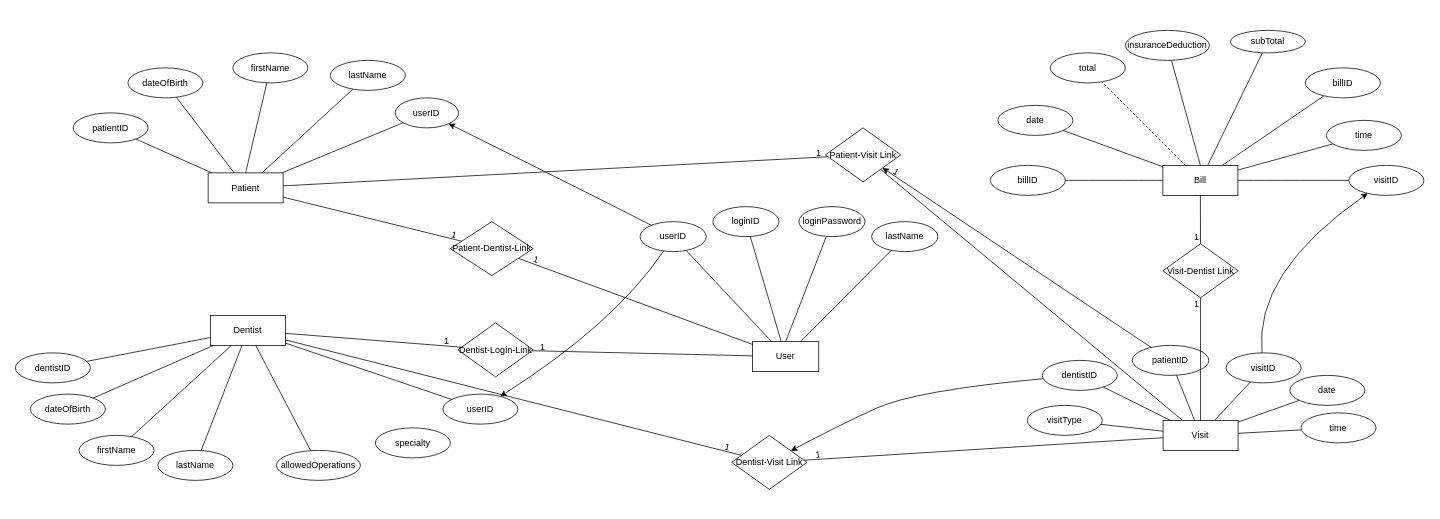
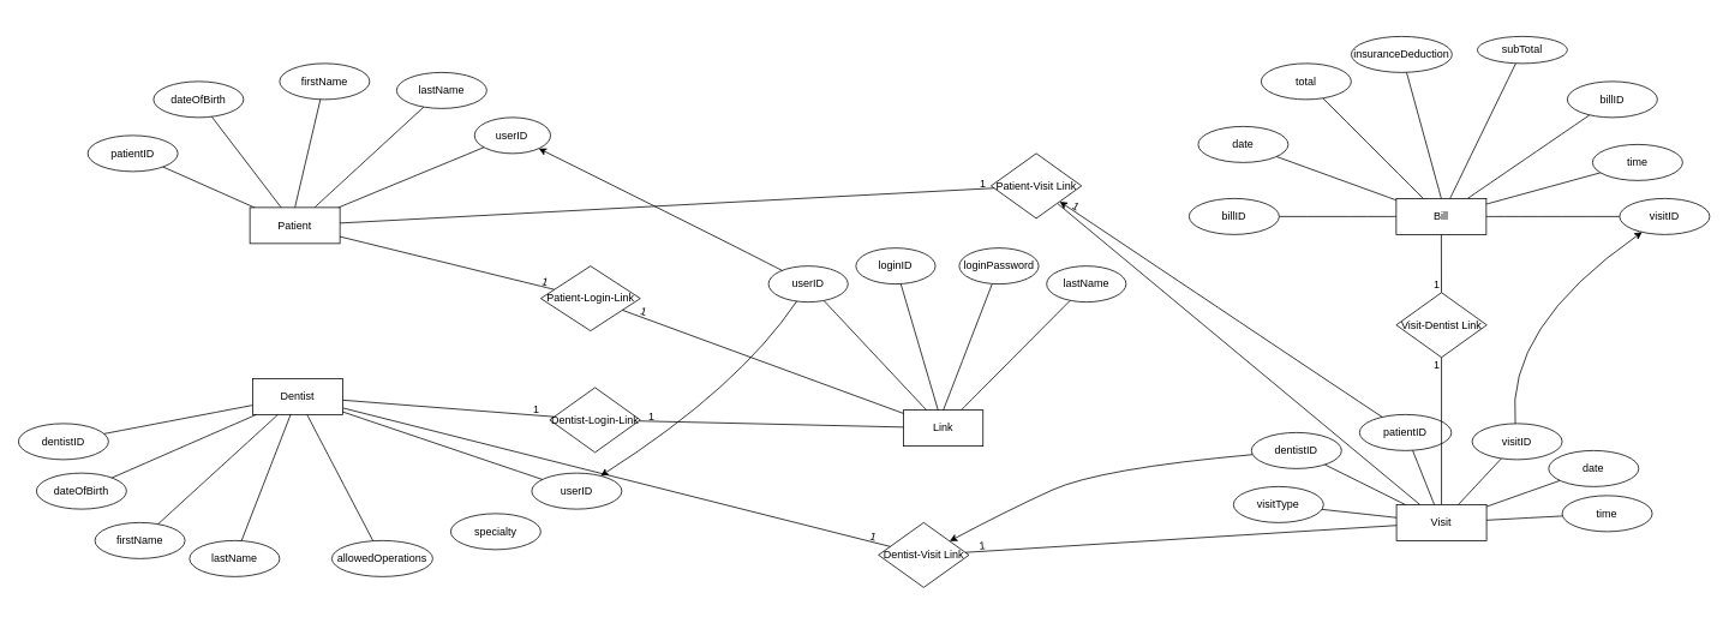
  <mxCell id="0" />
  <mxCell id="1" parent="0" />
  <mxCell id="2" value="" style="group" parent="1" vertex="1" connectable="0"><mxGeometry x="1320" y="20" width="578" height="250" as="geometry" /></mxCell>
  <mxCell id="3" value="Bill" style="whiteSpace=wrap;html=1;align=center;" parent="2" vertex="1"><mxGeometry x="230" y="200" width="100" height="40" as="geometry" /></mxCell>
  <mxCell id="4" value="" style="endArrow=none;html=1;rounded=0;fontSize=12;startSize=8;endSize=8;curved=1;" parent="2" source="3" target="5" edge="1"><mxGeometry relative="1" as="geometry"><mxPoint x="300" y="160" as="sourcePoint" /><mxPoint x="460" y="120" as="targetPoint" /></mxGeometry></mxCell>
  <mxCell id="5" value="billID" style="ellipse;whiteSpace=wrap;html=1;align=center;" parent="2" vertex="1"><mxGeometry x="420" y="70" width="100" height="40" as="geometry" /></mxCell>
  <mxCell id="6" value="" style="endArrow=none;html=1;rounded=0;fontSize=12;startSize=8;endSize=8;curved=1;" parent="2" source="3" target="7" edge="1"><mxGeometry relative="1" as="geometry"><mxPoint x="230" y="120" as="sourcePoint" /><mxPoint x="368" y="40" as="targetPoint" /></mxGeometry></mxCell>
  <mxCell id="7" value="subTotal" style="ellipse;whiteSpace=wrap;html=1;align=center;" parent="2" vertex="1"><mxGeometry x="320" y="20" width="100" height="30" as="geometry" /></mxCell>
  <mxCell id="8" value="" style="endArrow=none;html=1;rounded=0;fontSize=12;startSize=8;endSize=8;curved=1;exitX=0.5;exitY=0;exitDx=0;exitDy=0;" parent="2" source="3" target="9" edge="1"><mxGeometry relative="1" as="geometry"><mxPoint x="100" y="100" as="sourcePoint" /><mxPoint x="238" y="20" as="targetPoint" /></mxGeometry></mxCell>
  <mxCell id="9" value="insuranceDeduction" style="ellipse;whiteSpace=wrap;html=1;align=center;" parent="2" vertex="1"><mxGeometry x="180" y="20" width="112" height="40" as="geometry" /></mxCell>
- <mxCell id="10" value="" style="endArrow=none;html=1;rounded=0;fontSize=12;startSize=8;endSize=8;curved=1;dashed=1;" parent="2" source="3" target="11" edge="1"><mxGeometry relative="1" as="geometry"><mxPoint x="259.797" y="220" as="sourcePoint" /><mxPoint x="120" y="40" as="targetPoint" /></mxGeometry></mxCell>
+ <mxCell id="10" value="" style="endArrow=none;html=1;rounded=0;fontSize=12;startSize=8;endSize=8;curved=1;" parent="2" source="3" target="11" edge="1"><mxGeometry relative="1" as="geometry"><mxPoint x="259.797" y="220" as="sourcePoint" /><mxPoint x="120" y="40" as="targetPoint" /></mxGeometry></mxCell>
  <mxCell id="11" value="total" style="ellipse;whiteSpace=wrap;html=1;align=center;" parent="2" vertex="1"><mxGeometry x="80" y="50" width="100" height="40" as="geometry" /></mxCell>
  <mxCell id="12" value="" style="endArrow=none;html=1;rounded=0;fontSize=12;startSize=8;endSize=8;curved=1;" parent="2" source="3" target="13" edge="1"><mxGeometry relative="1" as="geometry"><mxPoint x="-118" y="170" as="sourcePoint" /><mxPoint x="20" y="90" as="targetPoint" /></mxGeometry></mxCell>
  <mxCell id="13" value="date" style="ellipse;whiteSpace=wrap;html=1;align=center;" parent="2" vertex="1"><mxGeometry x="10" y="120" width="100" height="40" as="geometry" /></mxCell>
  <mxCell id="14" value="" style="endArrow=none;html=1;rounded=0;fontSize=12;startSize=8;endSize=8;curved=1;" parent="2" source="3" target="15" edge="1"><mxGeometry relative="1" as="geometry"><mxPoint x="372" y="250" as="sourcePoint" /><mxPoint x="510" y="170" as="targetPoint" /></mxGeometry></mxCell>
  <mxCell id="15" value="time" style="ellipse;whiteSpace=wrap;html=1;align=center;" parent="2" vertex="1"><mxGeometry x="448" y="140" width="100" height="40" as="geometry" /></mxCell>
  <mxCell id="16" value="" style="endArrow=none;html=1;rounded=0;fontSize=12;startSize=8;endSize=8;curved=1;" parent="2" source="3" target="17" edge="1"><mxGeometry relative="1" as="geometry"><mxPoint x="115" y="141.581" as="sourcePoint" /><mxPoint x="5" y="160" as="targetPoint" /></mxGeometry></mxCell>
  <mxCell id="17" value="billID" style="ellipse;whiteSpace=wrap;html=1;align=center;" parent="2" vertex="1"><mxGeometry y="200" width="100" height="40" as="geometry" /></mxCell>
  <mxCell id="18" value="" style="endArrow=none;html=1;rounded=0;fontSize=12;startSize=8;endSize=8;curved=1;" parent="2" source="3" target="19" edge="1"><mxGeometry relative="1" as="geometry"><mxPoint x="360" y="310" as="sourcePoint" /><mxPoint x="498" y="230" as="targetPoint" /></mxGeometry></mxCell>
  <mxCell id="19" value="visitID" style="ellipse;whiteSpace=wrap;html=1;align=center;" parent="2" vertex="1"><mxGeometry x="478" y="200" width="100" height="40" as="geometry" /></mxCell>
  <mxCell id="20" value="" style="group" parent="1" vertex="1" connectable="0"><mxGeometry x="47" y="30" width="578" height="250" as="geometry" /></mxCell>
  <mxCell id="21" value="Patient" style="whiteSpace=wrap;html=1;align=center;" parent="20" vertex="1"><mxGeometry x="230" y="200" width="100" height="40" as="geometry" /></mxCell>
  <mxCell id="22" value="" style="endArrow=none;html=1;rounded=0;fontSize=12;startSize=8;endSize=8;curved=1;" parent="20" source="21" target="23" edge="1"><mxGeometry relative="1" as="geometry"><mxPoint x="230" y="120" as="sourcePoint" /><mxPoint x="368" y="40" as="targetPoint" /></mxGeometry></mxCell>
  <mxCell id="23" value="lastName" style="ellipse;whiteSpace=wrap;html=1;align=center;" parent="20" vertex="1"><mxGeometry x="393" y="50" width="100" height="40" as="geometry" /></mxCell>
  <mxCell id="24" value="" style="endArrow=none;html=1;rounded=0;fontSize=12;startSize=8;endSize=8;curved=1;exitX=0.5;exitY=0;exitDx=0;exitDy=0;" parent="20" source="21" target="25" edge="1"><mxGeometry relative="1" as="geometry"><mxPoint x="100" y="100" as="sourcePoint" /><mxPoint x="238" y="20" as="targetPoint" /></mxGeometry></mxCell>
  <mxCell id="25" value="firstName" style="ellipse;whiteSpace=wrap;html=1;align=center;" parent="20" vertex="1"><mxGeometry x="263" y="40" width="100" height="40" as="geometry" /></mxCell>
  <mxCell id="26" value="" style="endArrow=none;html=1;rounded=0;fontSize=12;startSize=8;endSize=8;curved=1;" parent="20" source="21" target="27" edge="1"><mxGeometry relative="1" as="geometry"><mxPoint x="259.797" y="220" as="sourcePoint" /><mxPoint x="120" y="40" as="targetPoint" /></mxGeometry></mxCell>
  <mxCell id="27" value="dateOfBirth" style="ellipse;whiteSpace=wrap;html=1;align=center;" parent="20" vertex="1"><mxGeometry x="123" y="60" width="100" height="40" as="geometry" /></mxCell>
  <mxCell id="28" value="" style="endArrow=none;html=1;rounded=0;fontSize=12;startSize=8;endSize=8;curved=1;" parent="20" source="21" target="29" edge="1"><mxGeometry relative="1" as="geometry"><mxPoint x="115" y="141.581" as="sourcePoint" /><mxPoint x="5" y="160" as="targetPoint" /></mxGeometry></mxCell>
  <mxCell id="29" value="patientID" style="ellipse;whiteSpace=wrap;html=1;align=center;" parent="20" vertex="1"><mxGeometry x="50" y="120" width="100" height="40" as="geometry" /></mxCell>
  <mxCell id="30" value="userID" style="ellipse;whiteSpace=wrap;html=1;align=center;" vertex="1" parent="20"><mxGeometry x="479.458" y="100" width="84.429" height="40" as="geometry" /></mxCell>
  <mxCell id="31" value="" style="endArrow=none;html=1;rounded=0;fontSize=12;startSize=8;endSize=8;curved=1;" edge="1" target="30" parent="20" source="21"><mxGeometry relative="1" as="geometry"><mxPoint x="299.997" y="250" as="sourcePoint" /><mxPoint x="373.921" y="180" as="targetPoint" /></mxGeometry></mxCell>
  <mxCell id="32" value="" style="group" parent="1" vertex="1" connectable="0"><mxGeometry x="1309.27" y="410" width="582" height="260" as="geometry" /></mxCell>
  <mxCell id="33" value="Visit" style="whiteSpace=wrap;html=1;align=center;" parent="32" vertex="1"><mxGeometry x="241" y="150" width="100" height="40" as="geometry" /></mxCell>
  <mxCell id="34" value="" style="endArrow=none;html=1;rounded=0;fontSize=12;startSize=8;endSize=8;curved=1;" parent="32" source="33" target="35" edge="1"><mxGeometry relative="1" as="geometry"><mxPoint x="239.154" y="140.0" as="sourcePoint" /><mxPoint x="397.846" y="46.635" as="targetPoint" /></mxGeometry></mxCell>
  <mxCell id="35" value="patientID" style="ellipse;whiteSpace=wrap;html=1;align=center;" parent="32" vertex="1"><mxGeometry x="200" y="50" width="102" height="40" as="geometry" /></mxCell>
  <mxCell id="36" value="" style="endArrow=none;html=1;rounded=0;fontSize=12;startSize=8;endSize=8;curved=1;" parent="32" source="33" target="37" edge="1"><mxGeometry relative="1" as="geometry"><mxPoint x="-118" y="170" as="sourcePoint" /><mxPoint x="20" y="90" as="targetPoint" /></mxGeometry></mxCell>
  <mxCell id="37" value="date" style="ellipse;whiteSpace=wrap;html=1;align=center;" parent="32" vertex="1"><mxGeometry x="410" y="90" width="100" height="40" as="geometry" /></mxCell>
  <mxCell id="38" value="" style="endArrow=none;html=1;rounded=0;fontSize=12;startSize=8;endSize=8;curved=1;" parent="32" source="33" target="39" edge="1"><mxGeometry relative="1" as="geometry"><mxPoint x="372" y="250" as="sourcePoint" /><mxPoint x="510" y="170" as="targetPoint" /></mxGeometry></mxCell>
  <mxCell id="39" value="time" style="ellipse;whiteSpace=wrap;html=1;align=center;" parent="32" vertex="1"><mxGeometry x="425" y="140" width="100" height="40" as="geometry" /></mxCell>
  <mxCell id="40" value="" style="endArrow=none;html=1;rounded=0;fontSize=12;startSize=8;endSize=8;curved=1;" parent="32" source="33" target="41" edge="1"><mxGeometry relative="1" as="geometry"><mxPoint x="115" y="141.581" as="sourcePoint" /><mxPoint x="5" y="160" as="targetPoint" /></mxGeometry></mxCell>
  <mxCell id="41" value="dentistID" style="ellipse;whiteSpace=wrap;html=1;align=center;" parent="32" vertex="1"><mxGeometry x="80" y="70" width="100" height="40" as="geometry" /></mxCell>
  <mxCell id="42" value="" style="endArrow=none;html=1;rounded=0;fontSize=12;startSize=8;endSize=8;curved=1;" edge="1" parent="32" source="33" target="43"><mxGeometry relative="1" as="geometry"><mxPoint x="235" y="185" as="sourcePoint" /><mxPoint x="139" y="140" as="targetPoint" /></mxGeometry></mxCell>
  <mxCell id="43" value="visitID" style="ellipse;whiteSpace=wrap;html=1;align=center;" vertex="1" parent="32"><mxGeometry x="325" y="60" width="100" height="40" as="geometry" /></mxCell>
  <mxCell id="44" value="" style="endArrow=none;html=1;rounded=0;fontSize=12;startSize=8;endSize=8;curved=1;" edge="1" target="45" parent="32" source="33"><mxGeometry relative="1" as="geometry"><mxPoint x="280" y="123.5" as="sourcePoint" /><mxPoint x="25" y="246.5" as="targetPoint" /></mxGeometry></mxCell>
  <mxCell id="45" value="visitType" style="ellipse;whiteSpace=wrap;html=1;align=center;" vertex="1" parent="32"><mxGeometry x="60" y="130" width="100" height="40" as="geometry" /></mxCell>
  <mxCell id="46" value="" style="group" vertex="1" connectable="0" parent="1"><mxGeometry x="800" y="255" width="510" height="250" as="geometry" /></mxCell>
- <mxCell id="47" value="User" style="whiteSpace=wrap;html=1;align=center;" vertex="1" parent="46"><mxGeometry x="202.941" y="200" width="88.235" height="40" as="geometry" /></mxCell>
+ <mxCell id="47" value="Link" style="whiteSpace=wrap;html=1;align=center;" vertex="1" parent="46"><mxGeometry x="202.941" y="200" width="88.235" height="40" as="geometry" /></mxCell>
  <mxCell id="48" value="" style="endArrow=none;html=1;rounded=0;fontSize=12;startSize=8;endSize=8;curved=1;" edge="1" parent="46" source="47" target="49"><mxGeometry relative="1" as="geometry"><mxPoint x="202.941" y="120" as="sourcePoint" /><mxPoint x="324.706" y="40" as="targetPoint" /></mxGeometry></mxCell>
  <mxCell id="49" value="lastName" style="ellipse;whiteSpace=wrap;html=1;align=center;" vertex="1" parent="46"><mxGeometry x="361.765" y="40" width="88.235" height="40" as="geometry" /></mxCell>
  <mxCell id="50" value="" style="endArrow=none;html=1;rounded=0;fontSize=12;startSize=8;endSize=8;curved=1;exitX=0.5;exitY=0;exitDx=0;exitDy=0;" edge="1" parent="46" source="47" target="51"><mxGeometry relative="1" as="geometry"><mxPoint x="88.235" y="100" as="sourcePoint" /><mxPoint x="210" y="20" as="targetPoint" /></mxGeometry></mxCell>
  <mxCell id="51" value="loginPassword" style="ellipse;whiteSpace=wrap;html=1;align=center;" vertex="1" parent="46"><mxGeometry x="264.706" y="20" width="88.235" height="40" as="geometry" /></mxCell>
  <mxCell id="52" value="" style="endArrow=none;html=1;rounded=0;fontSize=12;startSize=8;endSize=8;curved=1;" edge="1" parent="46" source="47" target="53"><mxGeometry relative="1" as="geometry"><mxPoint x="229.233" y="220" as="sourcePoint" /><mxPoint x="105.882" y="40" as="targetPoint" /></mxGeometry></mxCell>
  <mxCell id="53" value="loginID" style="ellipse;whiteSpace=wrap;html=1;align=center;" vertex="1" parent="46"><mxGeometry x="150" y="20" width="88.235" height="40" as="geometry" /></mxCell>
  <mxCell id="54" value="" style="endArrow=none;html=1;rounded=0;fontSize=12;startSize=8;endSize=8;curved=1;" edge="1" parent="46" source="47" target="55"><mxGeometry relative="1" as="geometry"><mxPoint x="101.471" y="141.581" as="sourcePoint" /><mxPoint x="4.412" y="160" as="targetPoint" /></mxGeometry></mxCell>
  <mxCell id="55" value="userID" style="ellipse;whiteSpace=wrap;html=1;align=center;" vertex="1" parent="46"><mxGeometry x="52.941" y="40" width="88.235" height="40" as="geometry" /></mxCell>
  <mxCell id="56" value="&amp;nbsp;" style="text;html=1;align=center;verticalAlign=middle;resizable=0;points=[];autosize=1;strokeColor=none;fillColor=none;" vertex="1" parent="1"><mxGeometry x="975" y="158" width="30" height="30" as="geometry" /></mxCell>
  <mxCell id="57" value="" style="endArrow=none;html=1;rounded=0;" edge="1" target="89" parent="1" source="47"><mxGeometry width="50" height="50" relative="1" as="geometry"><mxPoint x="998" y="209" as="sourcePoint" /><mxPoint x="991" y="-28" as="targetPoint" /></mxGeometry></mxCell>
  <mxCell id="58" value="" style="curved=1;endArrow=classic;html=1;rounded=0;" edge="1" parent="1" source="55" target="30"><mxGeometry width="50" height="50" relative="1" as="geometry"><mxPoint x="790" y="360" as="sourcePoint" /><mxPoint x="555.357" y="222.386" as="targetPoint" /><Array as="points"><mxPoint x="810" y="270" /></Array></mxGeometry></mxCell>
  <mxCell id="59" value="Dentist-Visit Link" style="rhombus;whiteSpace=wrap;html=1;" vertex="1" parent="1"><mxGeometry x="975" y="580" width="100.54" height="72" as="geometry" /></mxCell>
  <mxCell id="60" value="" style="endArrow=none;html=1;rounded=0;" edge="1" source="59" parent="1" target="75"><mxGeometry width="50" height="50" relative="1" as="geometry"><mxPoint x="1380" y="725.37" as="sourcePoint" /><mxPoint x="270" y="539.999" as="targetPoint" /></mxGeometry></mxCell>
  <mxCell id="61" value="" style="endArrow=none;html=1;rounded=0;" edge="1" target="59" parent="1" source="33"><mxGeometry width="50" height="50" relative="1" as="geometry"><mxPoint x="1261" y="564.625" as="sourcePoint" /><mxPoint x="1147" y="455.37" as="targetPoint" /></mxGeometry></mxCell>
  <mxCell id="62" value="" style="endArrow=none;html=1;rounded=0;" edge="1" target="63" parent="1" source="33"><mxGeometry width="50" height="50" relative="1" as="geometry"><mxPoint x="1791" y="269" as="sourcePoint" /><mxPoint x="1467" y="140.37" as="targetPoint" /></mxGeometry></mxCell>
  <mxCell id="63" value="Patient-Visit Link" style="rhombus;whiteSpace=wrap;html=1;" vertex="1" parent="1"><mxGeometry x="1100" y="170" width="100.54" height="72" as="geometry" /></mxCell>
  <mxCell id="64" value="" style="endArrow=none;html=1;rounded=0;" edge="1" source="63" parent="1" target="21"><mxGeometry width="50" height="50" relative="1" as="geometry"><mxPoint x="1700" y="410.37" as="sourcePoint" /><mxPoint x="800" y="250" as="targetPoint" /></mxGeometry></mxCell>
  <mxCell id="65" value="" style="curved=1;endArrow=classic;html=1;rounded=0;" edge="1" parent="1" source="35" target="63"><mxGeometry width="50" height="50" relative="1" as="geometry"><mxPoint x="1584" y="347" as="sourcePoint" /><mxPoint x="1400" y="386" as="targetPoint" /><Array as="points"><mxPoint x="1440" y="400" /></Array></mxGeometry></mxCell>
  <mxCell id="66" value="" style="curved=1;endArrow=classic;html=1;rounded=0;" edge="1" parent="1" source="41" target="59"><mxGeometry width="50" height="50" relative="1" as="geometry"><mxPoint x="1284" y="541" as="sourcePoint" /><mxPoint x="1100" y="580" as="targetPoint" /><Array as="points"><mxPoint x="1220" y="520" /><mxPoint x="1115" y="568" /></Array></mxGeometry></mxCell>
  <mxCell id="67" value="Visit-Dentist Link" style="rhombus;whiteSpace=wrap;html=1;" vertex="1" parent="1"><mxGeometry x="1550" y="324.5" width="100.54" height="72" as="geometry" /></mxCell>
  <mxCell id="68" value="" style="endArrow=none;html=1;rounded=0;" edge="1" target="67" parent="1" source="33"><mxGeometry width="50" height="50" relative="1" as="geometry"><mxPoint x="1744" y="403.5" as="sourcePoint" /><mxPoint x="1737" y="206.5" as="targetPoint" /></mxGeometry></mxCell>
  <mxCell id="69" value="" style="endArrow=none;html=1;rounded=0;" edge="1" source="67" parent="1" target="3"><mxGeometry width="50" height="50" relative="1" as="geometry"><mxPoint x="1970" y="476.5" as="sourcePoint" /><mxPoint x="1530" y="306.5" as="targetPoint" /></mxGeometry></mxCell>
  <mxCell id="70" value="" style="curved=1;endArrow=classic;html=1;rounded=0;" edge="1" parent="1" source="43" target="19"><mxGeometry width="50" height="50" relative="1" as="geometry"><mxPoint x="1868" y="301.5" as="sourcePoint" /><mxPoint x="1610" y="396.5" as="targetPoint" /><Array as="points"><mxPoint x="1671" y="363.5" /></Array></mxGeometry></mxCell>
  <mxCell id="71" value="" style="curved=1;endArrow=classic;html=1;rounded=0;" edge="1" parent="1" source="55" target="83"><mxGeometry width="50" height="50" relative="1" as="geometry"><mxPoint x="898" y="451" as="sourcePoint" /><mxPoint x="720.452" y="503.488" as="targetPoint" /><Array as="points"><mxPoint x="820" y="430" /></Array></mxGeometry></mxCell>
  <mxCell id="72" value="" style="endArrow=none;html=1;rounded=0;" edge="1" source="85" parent="1" target="47"><mxGeometry width="50" height="50" relative="1" as="geometry"><mxPoint x="710" y="685" as="sourcePoint" /><mxPoint x="568.821" y="420" as="targetPoint" /></mxGeometry></mxCell>
  <mxCell id="73" value="" style="endArrow=none;html=1;rounded=0;fontSize=12;startSize=8;endSize=8;curved=1;" edge="1" parent="1" source="89" target="21"><mxGeometry relative="1" as="geometry"><mxPoint x="587.881" y="280" as="sourcePoint" /><mxPoint x="549.205" y="225.377" as="targetPoint" /></mxGeometry></mxCell>
  <mxCell id="74" value="" style="group" parent="1" vertex="1" connectable="0"><mxGeometry x="104.94" y="420" width="748" height="250" as="geometry" /></mxCell>
  <mxCell id="75" value="Dentist" style="whiteSpace=wrap;html=1;align=center;" parent="74" vertex="1"><mxGeometry x="175.06" width="100" height="40" as="geometry" /></mxCell>
  <mxCell id="76" value="specialty" style="ellipse;whiteSpace=wrap;html=1;align=center;" vertex="1" parent="74"><mxGeometry x="395.06" y="150" width="100" height="40" as="geometry" /></mxCell>
  <mxCell id="77" value="allowedOperations" style="ellipse;whiteSpace=wrap;html=1;align=center;" parent="74" vertex="1"><mxGeometry x="263.06" y="180" width="112.08" height="40" as="geometry" /></mxCell>
  <mxCell id="78" value="lastName" style="ellipse;whiteSpace=wrap;html=1;align=center;" parent="74" vertex="1"><mxGeometry x="105.06" y="180" width="100" height="40" as="geometry" /></mxCell>
  <mxCell id="79" value="firstName" style="ellipse;whiteSpace=wrap;html=1;align=center;" parent="74" vertex="1"><mxGeometry x="1.421e-14" y="160" width="100" height="40" as="geometry" /></mxCell>
  <mxCell id="80" value="" style="endArrow=none;html=1;rounded=0;fontSize=12;startSize=8;endSize=8;curved=1;" parent="74" source="75" target="77" edge="1"><mxGeometry relative="1" as="geometry"><mxPoint x="300.003" y="200" as="sourcePoint" /><mxPoint x="405.92" y="100" as="targetPoint" /></mxGeometry></mxCell>
  <mxCell id="81" value="" style="endArrow=none;html=1;rounded=0;fontSize=12;startSize=8;endSize=8;curved=1;" parent="74" source="75" target="78" edge="1"><mxGeometry relative="1" as="geometry"><mxPoint x="230" y="120" as="sourcePoint" /><mxPoint x="368" y="40" as="targetPoint" /></mxGeometry></mxCell>
  <mxCell id="82" value="" style="endArrow=none;html=1;rounded=0;fontSize=12;startSize=8;endSize=8;curved=1;" parent="74" source="75" target="79" edge="1"><mxGeometry relative="1" as="geometry"><mxPoint x="100" y="100" as="sourcePoint" /><mxPoint x="238" y="20" as="targetPoint" /></mxGeometry></mxCell>
  <mxCell id="83" value="userID" style="ellipse;whiteSpace=wrap;html=1;align=center;" vertex="1" parent="74"><mxGeometry x="485.06" y="105" width="100" height="40" as="geometry" /></mxCell>
  <mxCell id="84" value="" style="endArrow=none;html=1;rounded=0;fontSize=12;startSize=8;endSize=8;curved=1;" edge="1" parent="74" source="75" target="83"><mxGeometry relative="1" as="geometry"><mxPoint x="350" y="30" as="sourcePoint" /><mxPoint x="525" y="143" as="targetPoint" /></mxGeometry></mxCell>
  <mxCell id="85" value="Dentist-Login-Link" style="rhombus;whiteSpace=wrap;html=1;" vertex="1" parent="74"><mxGeometry x="505.06" y="10" width="100.54" height="72" as="geometry" /></mxCell>
  <mxCell id="86" value="" style="endArrow=none;html=1;rounded=0;" edge="1" target="85" parent="74" source="75"><mxGeometry width="50" height="50" relative="1" as="geometry"><mxPoint x="342.06" y="105" as="sourcePoint" /><mxPoint x="372.06" y="-5" as="targetPoint" /></mxGeometry></mxCell>
  <mxCell id="87" value="1" style="text;html=1;align=center;verticalAlign=middle;resizable=0;points=[];autosize=1;strokeColor=none;fillColor=none;rotation=0;" vertex="1" parent="74"><mxGeometry x="475.06" y="20" width="30" height="30" as="geometry" /></mxCell>
  <mxCell id="88" value="1" style="text;html=1;align=center;verticalAlign=middle;resizable=0;points=[];autosize=1;strokeColor=none;fillColor=none;rotation=0;" vertex="1" parent="74"><mxGeometry x="602.6" y="27" width="30" height="30" as="geometry" /></mxCell>
- <mxCell id="89" value="Patient-Dentist-Link" style="rhombus;whiteSpace=wrap;html=1;" vertex="1" parent="1"><mxGeometry x="600" y="295" width="110.54" height="72" as="geometry" /></mxCell>
+ <mxCell id="89" value="Patient-Login-Link" style="rhombus;whiteSpace=wrap;html=1;" vertex="1" parent="1"><mxGeometry x="600" y="295" width="110.54" height="72" as="geometry" /></mxCell>
  <mxCell id="90" value="dentistID" style="ellipse;whiteSpace=wrap;html=1;align=center;" parent="1" vertex="1"><mxGeometry x="20" y="470" width="100" height="40" as="geometry" /></mxCell>
  <mxCell id="91" value="" style="endArrow=none;html=1;rounded=0;fontSize=12;startSize=8;endSize=8;curved=1;" parent="1" source="75" target="90" edge="1"><mxGeometry relative="1" as="geometry"><mxPoint x="189.94" y="571.581" as="sourcePoint" /><mxPoint x="79.94" y="590" as="targetPoint" /></mxGeometry></mxCell>
  <mxCell id="92" value="dateOfBirth" style="ellipse;whiteSpace=wrap;html=1;align=center;" parent="1" vertex="1"><mxGeometry x="40" y="525" width="100" height="40" as="geometry" /></mxCell>
  <mxCell id="93" value="" style="endArrow=none;html=1;rounded=0;fontSize=12;startSize=8;endSize=8;curved=1;" parent="1" source="75" target="92" edge="1"><mxGeometry relative="1" as="geometry"><mxPoint x="364.737" y="640" as="sourcePoint" /><mxPoint x="224.94" y="460" as="targetPoint" /></mxGeometry></mxCell>
  <mxCell id="94" value="1" style="text;html=1;align=center;verticalAlign=middle;resizable=0;points=[];autosize=1;strokeColor=none;fillColor=none;rotation=15;" vertex="1" parent="1"><mxGeometry x="699" y="331" width="30" height="30" as="geometry" /></mxCell>
  <mxCell id="95" value="1" style="text;html=1;align=center;verticalAlign=middle;resizable=0;points=[];autosize=1;strokeColor=none;fillColor=none;rotation=15;" vertex="1" parent="1"><mxGeometry x="590" y="297.5" width="30" height="30" as="geometry" /></mxCell>
  <mxCell id="96" value="1" style="text;html=1;align=center;verticalAlign=middle;resizable=0;points=[];autosize=1;strokeColor=none;fillColor=none;rotation=15;" vertex="1" parent="1"><mxGeometry x="954" y="581" width="30" height="30" as="geometry" /></mxCell>
  <mxCell id="97" value="1" style="text;html=1;align=center;verticalAlign=middle;resizable=0;points=[];autosize=1;strokeColor=none;fillColor=none;rotation=-5;" vertex="1" parent="1"><mxGeometry x="1074.54" y="591" width="30" height="30" as="geometry" /></mxCell>
  <mxCell id="98" value="1" style="text;html=1;align=center;verticalAlign=middle;resizable=0;points=[];autosize=1;strokeColor=none;fillColor=none;rotation=0;" vertex="1" parent="1"><mxGeometry x="1075.54" y="189" width="30" height="30" as="geometry" /></mxCell>
  <mxCell id="99" value="1" style="text;html=1;align=center;verticalAlign=middle;resizable=0;points=[];autosize=1;strokeColor=none;fillColor=none;rotation=30;" vertex="1" parent="1"><mxGeometry x="1179" y="214" width="30" height="30" as="geometry" /></mxCell>
  <mxCell id="100" value="1" style="text;html=1;align=center;verticalAlign=middle;resizable=0;points=[];autosize=1;strokeColor=none;fillColor=none;rotation=0;" vertex="1" parent="1"><mxGeometry x="1580" y="390" width="30" height="30" as="geometry" /></mxCell>
  <mxCell id="101" value="1" style="text;html=1;align=center;verticalAlign=middle;resizable=0;points=[];autosize=1;strokeColor=none;fillColor=none;rotation=0;" vertex="1" parent="1"><mxGeometry x="1580" y="301" width="30" height="30" as="geometry" /></mxCell>
